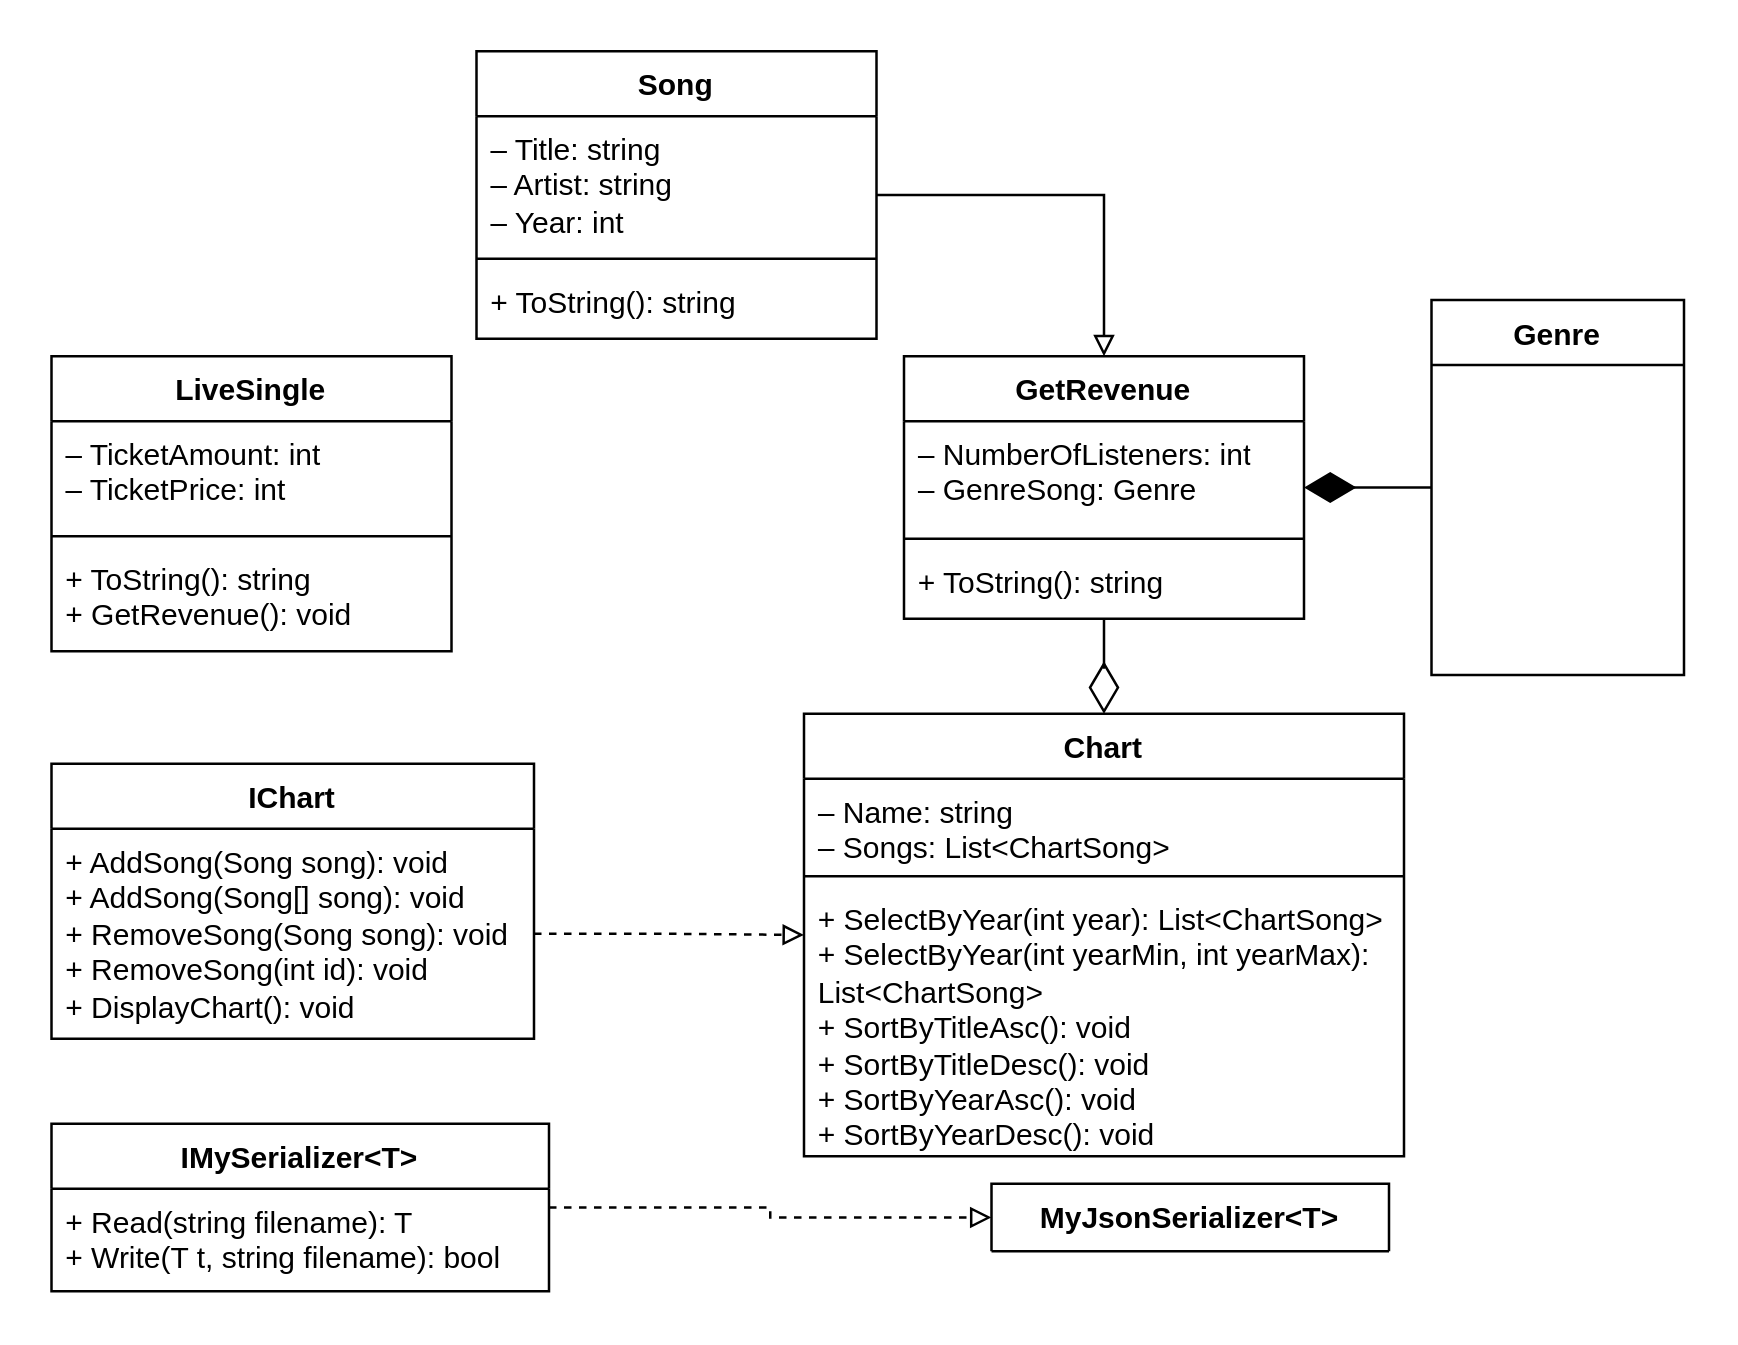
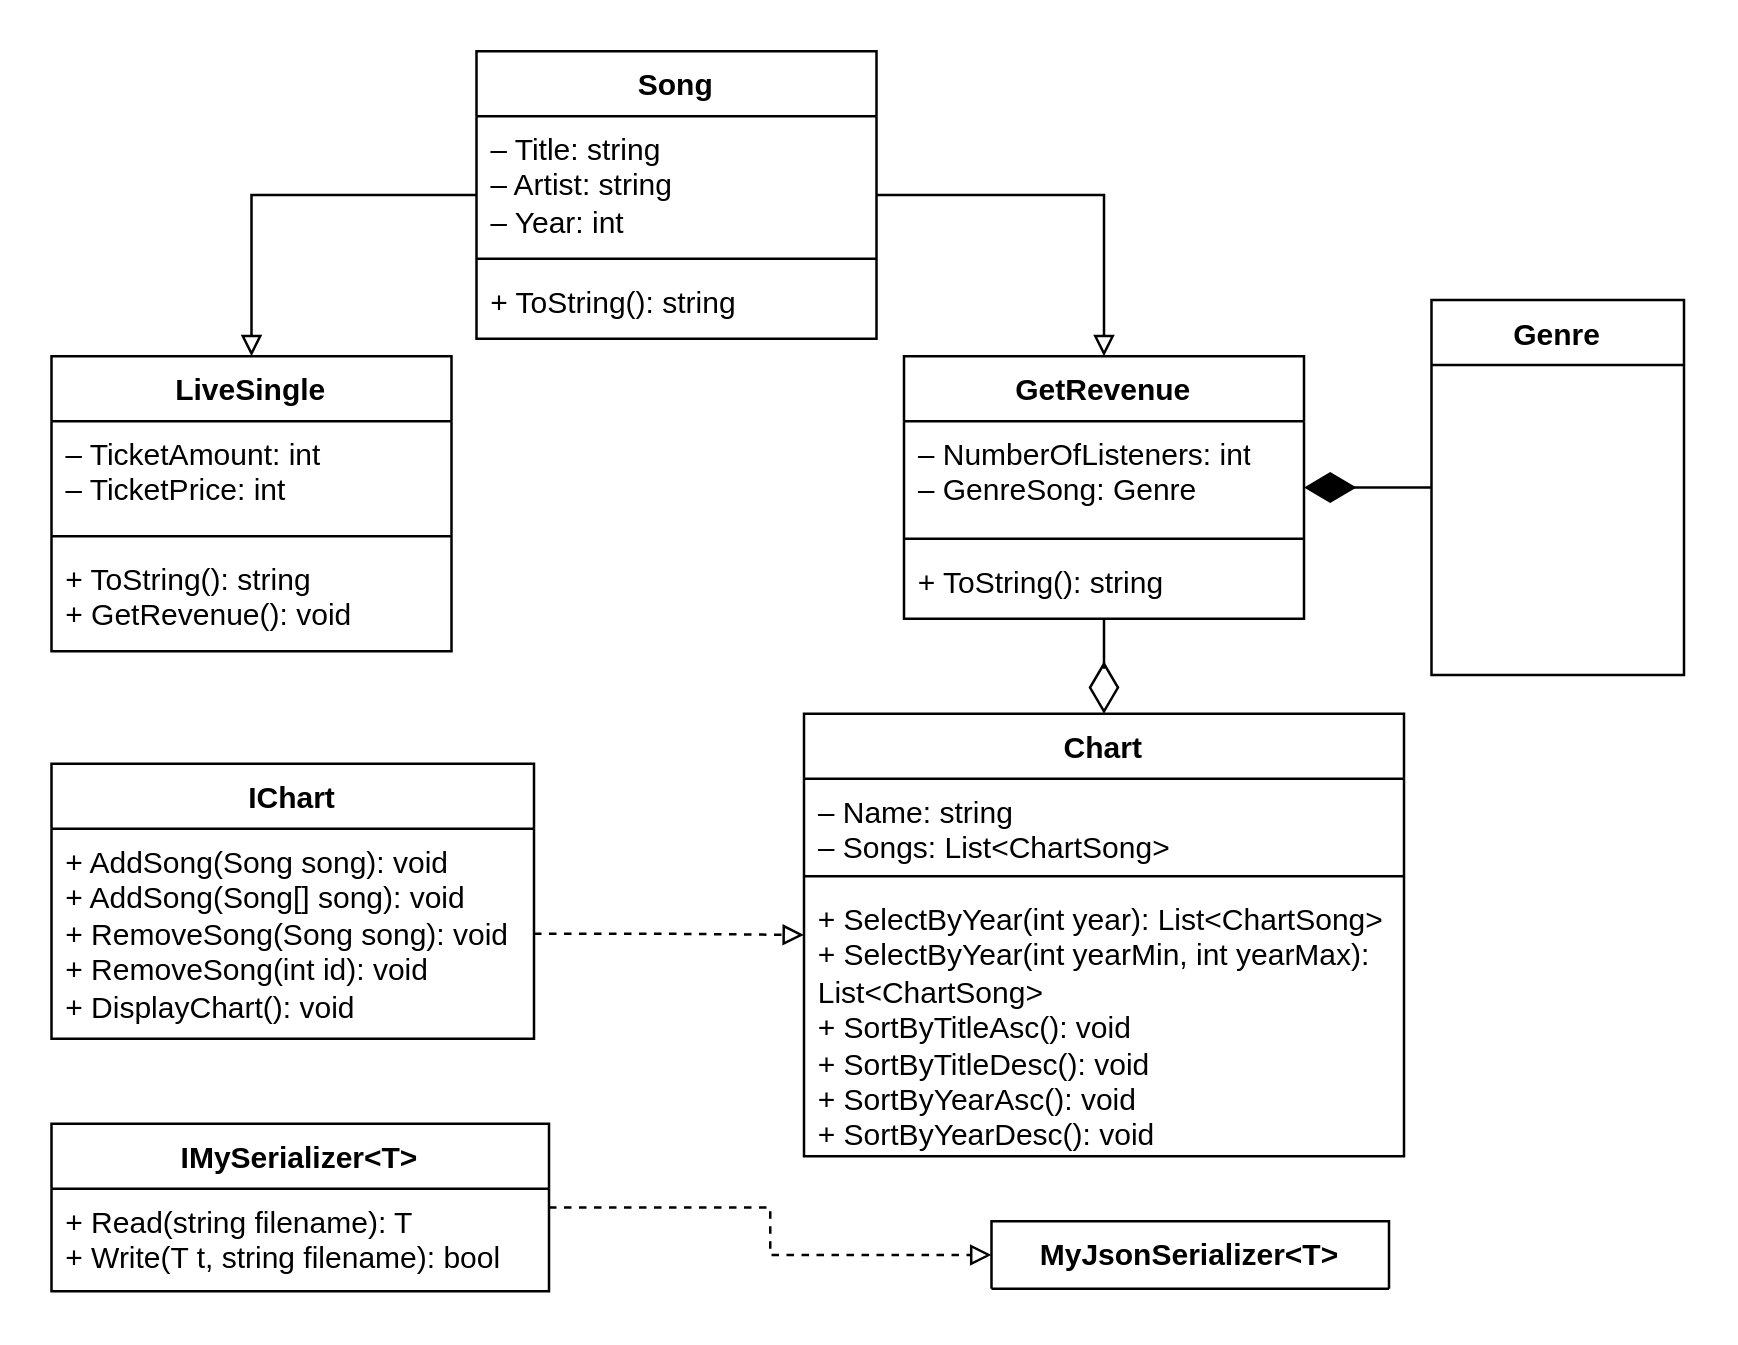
  <mxCell id="0" />
  <mxCell id="1" parent="0" />
+ <mxCell id="2" value="" style="edgeStyle=orthogonalEdgeStyle;rounded=0;orthogonalLoop=1;jettySize=auto;html=1;endArrow=block;endFill=0;" parent="1" source="4" target="8" edge="1"><mxGeometry relative="1" as="geometry" /></mxCell>
  <mxCell id="3" value="" style="edgeStyle=orthogonalEdgeStyle;rounded=0;orthogonalLoop=1;jettySize=auto;html=1;endArrow=block;endFill=0;" parent="1" source="4" target="14" edge="1"><mxGeometry relative="1" as="geometry" /></mxCell>
  <mxCell id="4" value="Song" style="swimlane;fontStyle=1;align=center;verticalAlign=top;childLayout=stackLayout;horizontal=1;startSize=26;horizontalStack=0;resizeParent=1;resizeParentMax=0;resizeLast=0;collapsible=1;marginBottom=0;whiteSpace=wrap;html=1;" parent="1" vertex="1"><mxGeometry x="190" y="20" width="160" height="115" as="geometry" /></mxCell>
  <mxCell id="5" value="– Title: string&lt;div&gt;– Artist: string&lt;br&gt;&lt;/div&gt;&lt;div&gt;– Year: int&lt;br&gt;&lt;/div&gt;" style="text;strokeColor=none;fillColor=none;align=left;verticalAlign=top;spacingLeft=4;spacingRight=4;overflow=hidden;rotatable=0;points=[[0,0.5],[1,0.5]];portConstraint=eastwest;whiteSpace=wrap;html=1;" parent="4" vertex="1"><mxGeometry y="26" width="160" height="53" as="geometry" /></mxCell>
  <mxCell id="6" value="" style="line;strokeWidth=1;fillColor=none;align=left;verticalAlign=middle;spacingTop=-1;spacingLeft=3;spacingRight=3;rotatable=0;labelPosition=right;points=[];portConstraint=eastwest;strokeColor=inherit;" parent="4" vertex="1"><mxGeometry y="79" width="160" height="8" as="geometry" /></mxCell>
  <mxCell id="7" value="+ ToString(): string" style="text;strokeColor=none;fillColor=none;align=left;verticalAlign=top;spacingLeft=4;spacingRight=4;overflow=hidden;rotatable=0;points=[[0,0.5],[1,0.5]];portConstraint=eastwest;whiteSpace=wrap;html=1;" parent="4" vertex="1"><mxGeometry y="87" width="160" height="28" as="geometry" /></mxCell>
  <mxCell id="8" value="LiveSingle" style="swimlane;fontStyle=1;align=center;verticalAlign=top;childLayout=stackLayout;horizontal=1;startSize=26;horizontalStack=0;resizeParent=1;resizeParentMax=0;resizeLast=0;collapsible=1;marginBottom=0;whiteSpace=wrap;html=1;" parent="1" vertex="1"><mxGeometry x="20" y="142" width="160" height="118" as="geometry" /></mxCell>
  <mxCell id="9" value="– TicketAmount: int&lt;div&gt;– TicketPrice: int&lt;/div&gt;" style="text;strokeColor=none;fillColor=none;align=left;verticalAlign=top;spacingLeft=4;spacingRight=4;overflow=hidden;rotatable=0;points=[[0,0.5],[1,0.5]];portConstraint=eastwest;whiteSpace=wrap;html=1;" parent="8" vertex="1"><mxGeometry y="26" width="160" height="42" as="geometry" /></mxCell>
  <mxCell id="10" value="" style="line;strokeWidth=1;fillColor=none;align=left;verticalAlign=middle;spacingTop=-1;spacingLeft=3;spacingRight=3;rotatable=0;labelPosition=right;points=[];portConstraint=eastwest;strokeColor=inherit;" parent="8" vertex="1"><mxGeometry y="68" width="160" height="8" as="geometry" /></mxCell>
  <mxCell id="11" value="+ ToString(): string&lt;div&gt;+ GetRevenue(): void&lt;br&gt;&lt;/div&gt;" style="text;strokeColor=none;fillColor=none;align=left;verticalAlign=top;spacingLeft=4;spacingRight=4;overflow=hidden;rotatable=0;points=[[0,0.5],[1,0.5]];portConstraint=eastwest;whiteSpace=wrap;html=1;" parent="8" vertex="1"><mxGeometry y="76" width="160" height="42" as="geometry" /></mxCell>
  <mxCell id="12" value="" style="edgeStyle=orthogonalEdgeStyle;rounded=0;orthogonalLoop=1;jettySize=auto;html=1;startArrow=diamondThin;startFill=1;endArrow=none;endFill=0;targetPerimeterSpacing=0;endSize=5;startSize=18;" parent="1" source="14" target="18" edge="1"><mxGeometry relative="1" as="geometry" /></mxCell>
  <mxCell id="13" style="edgeStyle=orthogonalEdgeStyle;rounded=0;orthogonalLoop=1;jettySize=auto;html=1;entryX=0.5;entryY=0;entryDx=0;entryDy=0;startSize=6;endSize=18;endArrow=diamondThin;endFill=0;" parent="1" source="14" target="22" edge="1"><mxGeometry relative="1" as="geometry" /></mxCell>
  <mxCell id="14" value="GetRevenue" style="swimlane;fontStyle=1;align=center;verticalAlign=top;childLayout=stackLayout;horizontal=1;startSize=26;horizontalStack=0;resizeParent=1;resizeParentMax=0;resizeLast=0;collapsible=1;marginBottom=0;whiteSpace=wrap;html=1;" parent="1" vertex="1"><mxGeometry x="361" y="142" width="160" height="105" as="geometry" /></mxCell>
  <mxCell id="15" value="– NumberOfListeners: int&lt;div&gt;– GenreSong: Genre&lt;/div&gt;" style="text;strokeColor=none;fillColor=none;align=left;verticalAlign=top;spacingLeft=4;spacingRight=4;overflow=hidden;rotatable=0;points=[[0,0.5],[1,0.5]];portConstraint=eastwest;whiteSpace=wrap;html=1;" parent="14" vertex="1"><mxGeometry y="26" width="160" height="43" as="geometry" /></mxCell>
  <mxCell id="16" value="" style="line;strokeWidth=1;fillColor=none;align=left;verticalAlign=middle;spacingTop=-1;spacingLeft=3;spacingRight=3;rotatable=0;labelPosition=right;points=[];portConstraint=eastwest;strokeColor=inherit;" parent="14" vertex="1"><mxGeometry y="69" width="160" height="8" as="geometry" /></mxCell>
  <mxCell id="17" value="+ ToString(): string" style="text;strokeColor=none;fillColor=none;align=left;verticalAlign=top;spacingLeft=4;spacingRight=4;overflow=hidden;rotatable=0;points=[[0,0.5],[1,0.5]];portConstraint=eastwest;whiteSpace=wrap;html=1;" parent="14" vertex="1"><mxGeometry y="77" width="160" height="28" as="geometry" /></mxCell>
  <mxCell id="18" value="Genre" style="swimlane;fontStyle=1;align=center;verticalAlign=top;childLayout=stackLayout;horizontal=1;startSize=26;horizontalStack=0;resizeParent=1;resizeParentMax=0;resizeLast=0;collapsible=1;marginBottom=0;whiteSpace=wrap;html=1;" parent="1" vertex="1"><mxGeometry x="572" y="119.5" width="101" height="150" as="geometry" /></mxCell>
  <mxCell id="19" value="&lt;div style=&quot;&quot;&gt;&lt;pre style=&quot;&quot;&gt;&lt;font color=&quot;#ffffff&quot; style=&quot;&quot; face=&quot;Helvetica&quot;&gt;HipHop,&lt;br&gt;Rap,&lt;br&gt;Rock,&lt;br&gt;Classical,&lt;br&gt;Pop,&lt;br&gt;Jazz,&lt;br&gt;Electronic&lt;/font&gt;&lt;/pre&gt;&lt;/div&gt;" style="text;strokeColor=none;fillColor=none;align=left;verticalAlign=top;spacingLeft=4;spacingRight=4;overflow=hidden;rotatable=0;points=[[0,0.5],[1,0.5]];portConstraint=eastwest;whiteSpace=wrap;html=1;" parent="18" vertex="1"><mxGeometry y="26" width="101" height="124" as="geometry" /></mxCell>
  <mxCell id="20" value="IChart" style="swimlane;fontStyle=1;align=center;verticalAlign=top;childLayout=stackLayout;horizontal=1;startSize=26;horizontalStack=0;resizeParent=1;resizeParentMax=0;resizeLast=0;collapsible=1;marginBottom=0;whiteSpace=wrap;html=1;" parent="1" vertex="1"><mxGeometry x="20" y="305" width="193" height="110" as="geometry" /></mxCell>
  <mxCell id="21" value="+ AddSong(Song song): void&lt;div&gt;+ AddSong(Song[] song): void&lt;br&gt;&lt;/div&gt;&lt;div&gt;+ RemoveSong(Song song): void&lt;br&gt;&lt;/div&gt;&lt;div&gt;+ RemoveSong(int id): void&lt;br&gt;&lt;/div&gt;&lt;div&gt;+ DisplayChart(): void&lt;br&gt;&lt;/div&gt;" style="text;strokeColor=none;fillColor=none;align=left;verticalAlign=top;spacingLeft=4;spacingRight=4;overflow=hidden;rotatable=0;points=[[0,0.5],[1,0.5]];portConstraint=eastwest;whiteSpace=wrap;html=1;" parent="20" vertex="1"><mxGeometry y="26" width="193" height="84" as="geometry" /></mxCell>
  <mxCell id="22" value="Chart" style="swimlane;fontStyle=1;align=center;verticalAlign=top;childLayout=stackLayout;horizontal=1;startSize=26;horizontalStack=0;resizeParent=1;resizeParentMax=0;resizeLast=0;collapsible=1;marginBottom=0;whiteSpace=wrap;html=1;" parent="1" vertex="1"><mxGeometry x="321" y="285" width="240" height="177" as="geometry" /></mxCell>
  <mxCell id="23" value="– Name: string&lt;div&gt;– Songs: List&amp;lt;ChartSong&amp;gt;&lt;/div&gt;" style="text;strokeColor=none;fillColor=none;align=left;verticalAlign=top;spacingLeft=4;spacingRight=4;overflow=hidden;rotatable=0;points=[[0,0.5],[1,0.5]];portConstraint=eastwest;whiteSpace=wrap;html=1;" parent="22" vertex="1"><mxGeometry y="26" width="240" height="35" as="geometry" /></mxCell>
  <mxCell id="24" value="" style="line;strokeWidth=1;fillColor=none;align=left;verticalAlign=middle;spacingTop=-1;spacingLeft=3;spacingRight=3;rotatable=0;labelPosition=right;points=[];portConstraint=eastwest;strokeColor=inherit;" parent="22" vertex="1"><mxGeometry y="61" width="240" height="8" as="geometry" /></mxCell>
  <mxCell id="25" value="+ SelectByYear(int year): List&amp;lt;ChartSong&amp;gt;&lt;div&gt;+ SelectByYear(int yearMin, int yearMax): List&amp;lt;ChartSong&amp;gt;&lt;/div&gt;&lt;div&gt;+ SortByTitleAsc(): void&lt;/div&gt;&lt;div&gt;+ SortByTitleDesc(): void&lt;br&gt;&lt;/div&gt;&lt;div&gt;+ SortByYearAsc(): void&lt;br&gt;&lt;/div&gt;&lt;div&gt;+ SortByYearDesc(): void&lt;br&gt;&lt;/div&gt;" style="text;strokeColor=none;fillColor=none;align=left;verticalAlign=top;spacingLeft=4;spacingRight=4;overflow=hidden;rotatable=0;points=[[0,0.5],[1,0.5]];portConstraint=eastwest;whiteSpace=wrap;html=1;" parent="22" vertex="1"><mxGeometry y="69" width="240" height="108" as="geometry" /></mxCell>
  <mxCell id="26" style="edgeStyle=orthogonalEdgeStyle;rounded=0;orthogonalLoop=1;jettySize=auto;html=1;entryX=0;entryY=0.5;entryDx=0;entryDy=0;dashed=1;endArrow=block;endFill=0;" parent="1" source="21" target="22" edge="1"><mxGeometry relative="1" as="geometry" /></mxCell>
  <mxCell id="27" value="" style="edgeStyle=orthogonalEdgeStyle;rounded=0;orthogonalLoop=1;jettySize=auto;html=1;dashed=1;endArrow=block;endFill=0;" parent="1" source="28" target="30" edge="1"><mxGeometry relative="1" as="geometry" /></mxCell>
  <mxCell id="28" value="IMySerializer&amp;lt;T&amp;gt;" style="swimlane;fontStyle=1;align=center;verticalAlign=top;childLayout=stackLayout;horizontal=1;startSize=26;horizontalStack=0;resizeParent=1;resizeParentMax=0;resizeLast=0;collapsible=1;marginBottom=0;whiteSpace=wrap;html=1;" parent="1" vertex="1"><mxGeometry x="20" y="449" width="199" height="67" as="geometry" /></mxCell>
  <mxCell id="29" value="+ Read(string filename): T&lt;div&gt;+ Write(T t, string filename): bool&lt;/div&gt;" style="text;strokeColor=none;fillColor=none;align=left;verticalAlign=top;spacingLeft=4;spacingRight=4;overflow=hidden;rotatable=0;points=[[0,0.5],[1,0.5]];portConstraint=eastwest;whiteSpace=wrap;html=1;" parent="28" vertex="1"><mxGeometry y="26" width="199" height="41" as="geometry" /></mxCell>
- <mxCell id="30" value="MyJsonSerializer&amp;lt;T&amp;gt;" style="swimlane;fontStyle=1;align=center;verticalAlign=top;childLayout=stackLayout;horizontal=1;startSize=67;horizontalStack=0;resizeParent=1;resizeParentMax=0;resizeLast=0;collapsible=1;marginBottom=0;whiteSpace=wrap;html=1;" parent="1" vertex="1"><mxGeometry x="396" y="473" width="159" height="27" as="geometry" /></mxCell>
+ <mxCell id="30" value="MyJsonSerializer&amp;lt;T&amp;gt;" style="swimlane;fontStyle=1;align=center;verticalAlign=top;childLayout=stackLayout;horizontal=1;startSize=67;horizontalStack=0;resizeParent=1;resizeParentMax=0;resizeLast=0;collapsible=1;marginBottom=0;whiteSpace=wrap;html=1;" parent="1" vertex="1"><mxGeometry x="396" y="488" width="159" height="27" as="geometry" /></mxCell>
